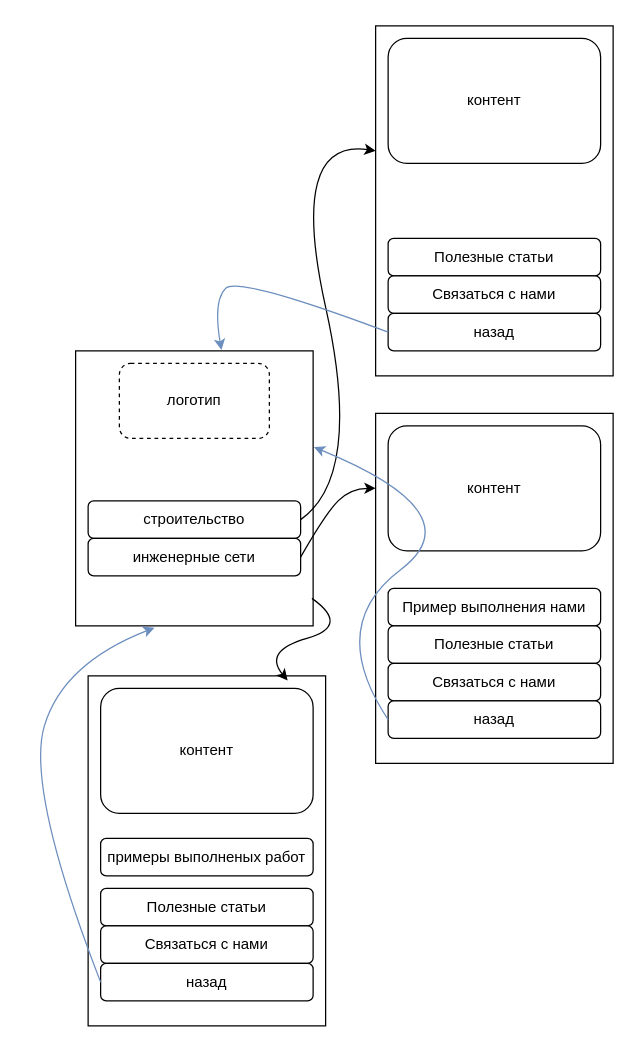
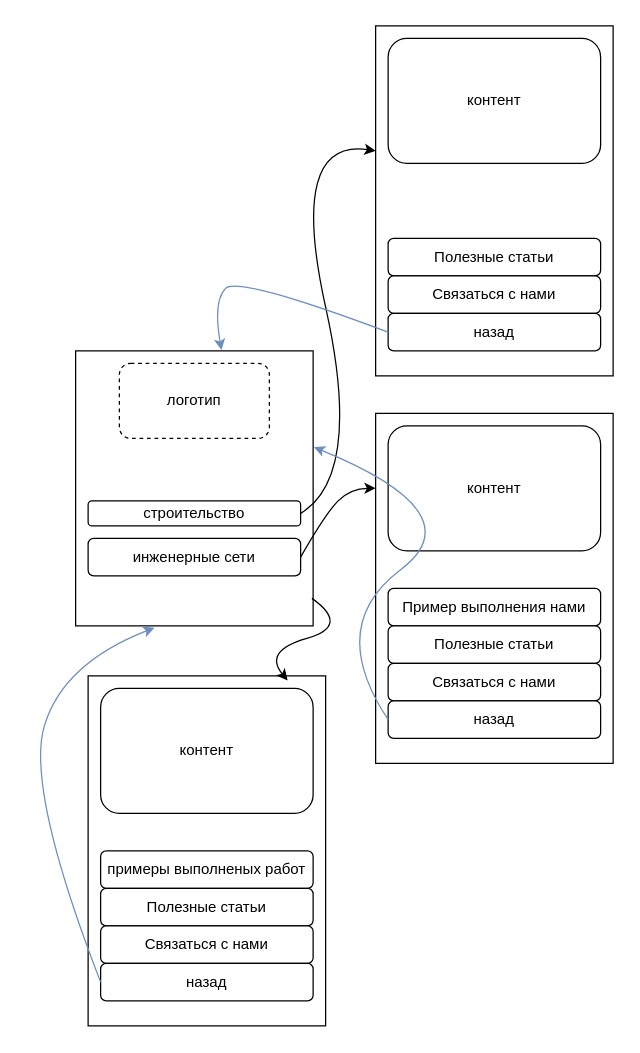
  <mxCell id="0" />
  <mxCell id="1" parent="0" />
  <mxCell id="2" value="" style="group" vertex="1" connectable="0" parent="1"><mxGeometry x="300" y="20" width="190" height="280" as="geometry" /></mxCell>
  <mxCell id="3" value="" style="rounded=0;whiteSpace=wrap;html=1;" vertex="1" parent="2"><mxGeometry width="190" height="280" as="geometry" /></mxCell>
  <mxCell id="4" value="Полезные статьи" style="rounded=1;whiteSpace=wrap;html=1;" vertex="1" parent="2"><mxGeometry x="10" y="170" width="170" height="30" as="geometry" /></mxCell>
  <mxCell id="5" value="Связаться с нами" style="rounded=1;whiteSpace=wrap;html=1;" vertex="1" parent="2"><mxGeometry x="10" y="200" width="170" height="30" as="geometry" /></mxCell>
  <mxCell id="6" value="назад" style="rounded=1;whiteSpace=wrap;html=1;" vertex="1" parent="2"><mxGeometry x="10" y="230" width="170" height="30" as="geometry" /></mxCell>
  <mxCell id="7" value="контент" style="rounded=1;whiteSpace=wrap;html=1;" vertex="1" parent="2"><mxGeometry x="10" y="10" width="170" height="100" as="geometry" /></mxCell>
  <mxCell id="8" value="" style="group" vertex="1" connectable="0" parent="1"><mxGeometry x="300" y="330" width="190" height="280" as="geometry" /></mxCell>
  <mxCell id="9" value="" style="rounded=0;whiteSpace=wrap;html=1;" vertex="1" parent="8"><mxGeometry width="190" height="280" as="geometry" /></mxCell>
  <mxCell id="10" value="Пример выполнения нами" style="rounded=1;whiteSpace=wrap;html=1;" vertex="1" parent="8"><mxGeometry x="10" y="140" width="170" height="30" as="geometry" /></mxCell>
  <mxCell id="11" value="Полезные статьи" style="rounded=1;whiteSpace=wrap;html=1;" vertex="1" parent="8"><mxGeometry x="10" y="170" width="170" height="30" as="geometry" /></mxCell>
  <mxCell id="12" value="Связаться с нами" style="rounded=1;whiteSpace=wrap;html=1;" vertex="1" parent="8"><mxGeometry x="10" y="200" width="170" height="30" as="geometry" /></mxCell>
  <mxCell id="13" value="назад" style="rounded=1;whiteSpace=wrap;html=1;" vertex="1" parent="8"><mxGeometry x="10" y="230" width="170" height="30" as="geometry" /></mxCell>
  <mxCell id="14" value="контент" style="rounded=1;whiteSpace=wrap;html=1;" vertex="1" parent="8"><mxGeometry x="10" y="10" width="170" height="100" as="geometry" /></mxCell>
  <mxCell id="15" value="" style="group" vertex="1" connectable="0" parent="1"><mxGeometry x="60" y="280" width="190" height="220" as="geometry" /></mxCell>
  <mxCell id="16" value="" style="rounded=0;whiteSpace=wrap;html=1;" vertex="1" parent="15"><mxGeometry width="190" height="220" as="geometry" /></mxCell>
  <mxCell id="17" value="логотип" style="rounded=1;whiteSpace=wrap;html=1;dashed=1;" vertex="1" parent="15"><mxGeometry x="35" y="10" width="120" height="60" as="geometry" /></mxCell>
- <mxCell id="18" value="строительство" style="rounded=1;whiteSpace=wrap;html=1;" vertex="1" parent="15"><mxGeometry x="10" y="120" width="170" height="30" as="geometry" /></mxCell>
+ <mxCell id="18" value="строительство" style="rounded=1;whiteSpace=wrap;html=1;" vertex="1" parent="15"><mxGeometry x="10" y="120" width="170" height="20" as="geometry" /></mxCell>
  <mxCell id="19" value="инженерные сети&lt;span style=&quot;color: rgba(0, 0, 0, 0); font-family: monospace; font-size: 0px; text-align: start; text-wrap: nowrap;&quot;&gt;%3CmxGraphModel%3E%3Croot%3E%3CmxCell%20id%3D%220%22%2F%3E%3CmxCell%20id%3D%221%22%20parent%3D%220%22%2F%3E%3CmxCell%20id%3D%222%22%20value%3D%22%D1%81%D1%82%D1%80%D0%BE%D0%B8%D1%82%D0%B5%D0%BB%D1%8C%D1%81%D1%82%D0%B2%D0%BE%22%20style%3D%22rounded%3D1%3BwhiteSpace%3Dwrap%3Bhtml%3D1%3B%22%20vertex%3D%221%22%20parent%3D%221%22%3E%3CmxGeometry%20x%3D%2240%22%20y%3D%22130%22%20width%3D%22170%22%20height%3D%2230%22%20as%3D%22geometry%22%2F%3E%3C%2FmxCell%3E%3C%2Froot%3E%3C%2FmxGraphModel%3E&lt;/span&gt;" style="rounded=1;whiteSpace=wrap;html=1;" vertex="1" parent="15"><mxGeometry x="10" y="150" width="170" height="30" as="geometry" /></mxCell>
  <mxCell id="20" value="" style="curved=1;endArrow=classic;html=1;rounded=0;exitX=1;exitY=0.5;exitDx=0;exitDy=0;entryX=0;entryY=0.214;entryDx=0;entryDy=0;entryPerimeter=0;" edge="1" parent="1" source="19" target="9"><mxGeometry width="50" height="50" relative="1" as="geometry"><mxPoint x="420" y="470" as="sourcePoint" /><mxPoint x="470" y="420" as="targetPoint" /><Array as="points"><mxPoint x="260" y="410" /><mxPoint x="280" y="390" /></Array></mxGeometry></mxCell>
  <mxCell id="21" value="" style="curved=1;endArrow=classic;html=1;rounded=0;exitX=1;exitY=0.5;exitDx=0;exitDy=0;entryX=0;entryY=0.357;entryDx=0;entryDy=0;entryPerimeter=0;" edge="1" parent="1" source="18" target="3"><mxGeometry width="50" height="50" relative="1" as="geometry"><mxPoint x="420" as="sourcePoint" y="270" /><mxPoint x="270" y="90" as="targetPoint" /><Array as="points"><mxPoint x="290" y="380" /><mxPoint x="230" y="110" /></Array></mxGeometry></mxCell>
  <mxCell id="22" value="" style="curved=1;endArrow=classic;html=1;rounded=0;exitX=0;exitY=0.5;exitDx=0;exitDy=0;entryX=0.614;entryY=-0.003;entryDx=0;entryDy=0;entryPerimeter=0;fillColor=#dae8fc;strokeColor=#6c8ebf;" edge="1" parent="1" source="6" target="16"><mxGeometry width="50" height="50" relative="1" as="geometry"><mxPoint x="380" y="460" as="sourcePoint" /><mxPoint x="430" y="410" as="targetPoint" /><Array as="points"><mxPoint x="190" y="220" /><mxPoint x="170" y="240" /></Array></mxGeometry></mxCell>
  <mxCell id="23" value="" style="curved=1;endArrow=classic;html=1;rounded=0;exitX=0;exitY=0.5;exitDx=0;exitDy=0;entryX=1.003;entryY=0.35;entryDx=0;entryDy=0;entryPerimeter=0;fillColor=#dae8fc;strokeColor=#6c8ebf;" edge="1" parent="1" source="13" target="16"><mxGeometry width="50" height="50" relative="1" as="geometry"><mxPoint x="380" y="460" as="sourcePoint" /><mxPoint x="430" y="410" as="targetPoint" /><Array as="points"><mxPoint x="260" y="500" /><mxPoint x="380" y="410" /></Array></mxGeometry></mxCell>
  <mxCell id="24" value="" style="group" vertex="1" connectable="0" parent="1"><mxGeometry x="70" y="540" width="190" height="280" as="geometry" /></mxCell>
  <mxCell id="25" value="" style="rounded=0;whiteSpace=wrap;html=1;" vertex="1" parent="24"><mxGeometry width="190" height="280" as="geometry" /></mxCell>
- <mxCell id="26" value="примеры выполненых работ" style="rounded=1;whiteSpace=wrap;html=1;" vertex="1" parent="24"><mxGeometry x="10" y="130" width="170" height="30" as="geometry" /></mxCell>
+ <mxCell id="26" value="примеры выполненых работ" style="rounded=1;whiteSpace=wrap;html=1;" vertex="1" parent="24"><mxGeometry x="10" y="140" width="170" height="30" as="geometry" /></mxCell>
  <mxCell id="27" value="Полезные статьи" style="rounded=1;whiteSpace=wrap;html=1;" vertex="1" parent="24"><mxGeometry x="10" y="170" width="170" height="30" as="geometry" /></mxCell>
  <mxCell id="28" value="Связаться с нами" style="rounded=1;whiteSpace=wrap;html=1;" vertex="1" parent="24"><mxGeometry x="10" y="200" width="170" height="30" as="geometry" /></mxCell>
  <mxCell id="29" value="назад" style="rounded=1;whiteSpace=wrap;html=1;" vertex="1" parent="24"><mxGeometry x="10" y="230" width="170" height="30" as="geometry" /></mxCell>
  <mxCell id="30" value="контент" style="rounded=1;whiteSpace=wrap;html=1;" vertex="1" parent="24"><mxGeometry x="10" y="10" width="170" height="100" as="geometry" /></mxCell>
  <mxCell id="31" value="" style="curved=1;endArrow=classic;html=1;rounded=0;exitX=0.995;exitY=0.9;exitDx=0;exitDy=0;exitPerimeter=0;entryX=0.84;entryY=0.013;entryDx=0;entryDy=0;entryPerimeter=0;" edge="1" parent="1" source="16" target="25"><mxGeometry width="50" height="50" relative="1" as="geometry"><mxPoint x="380" y="620" as="sourcePoint" /><mxPoint x="430" y="570" as="targetPoint" /><Array as="points"><mxPoint x="280" y="500" /><mxPoint x="210" y="520" /></Array></mxGeometry></mxCell>
  <mxCell id="32" value="" style="curved=1;endArrow=classic;html=1;rounded=0;exitX=0;exitY=0.5;exitDx=0;exitDy=0;entryX=0.332;entryY=1.007;entryDx=0;entryDy=0;entryPerimeter=0;fillColor=#dae8fc;strokeColor=#6c8ebf;" edge="1" parent="1" source="29" target="16"><mxGeometry width="50" height="50" relative="1" as="geometry"><mxPoint x="380" y="750" as="sourcePoint" /><mxPoint x="430" y="700" as="targetPoint" /><Array as="points"><mxPoint x="20" y="630" /><mxPoint x="50" y="530" /></Array></mxGeometry></mxCell>
